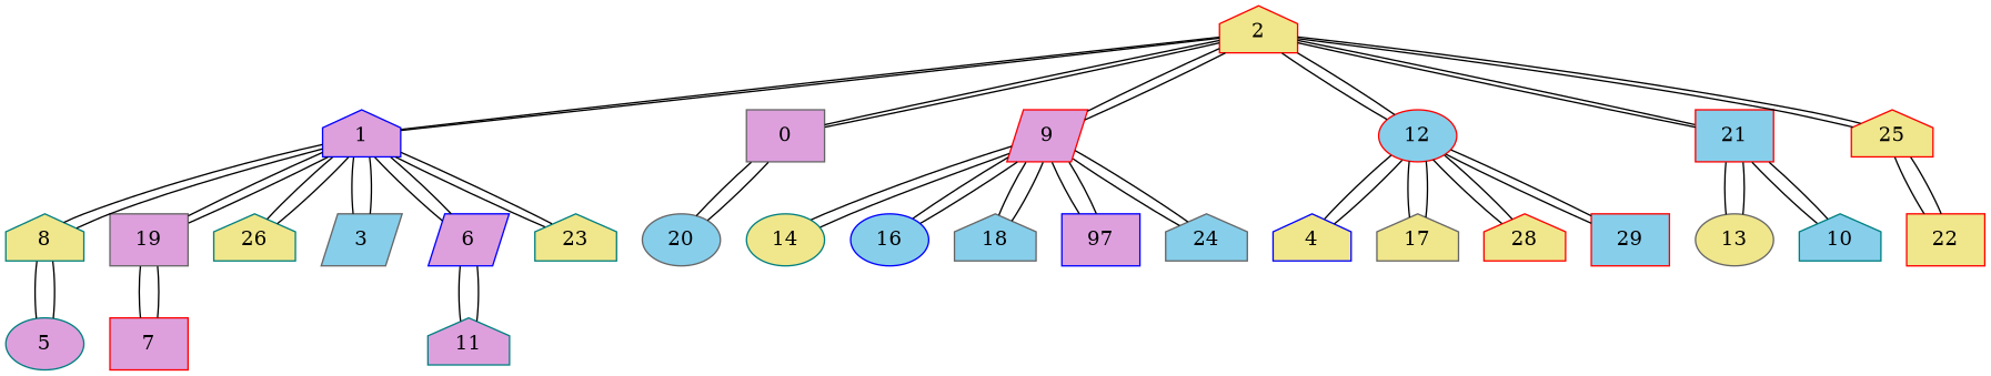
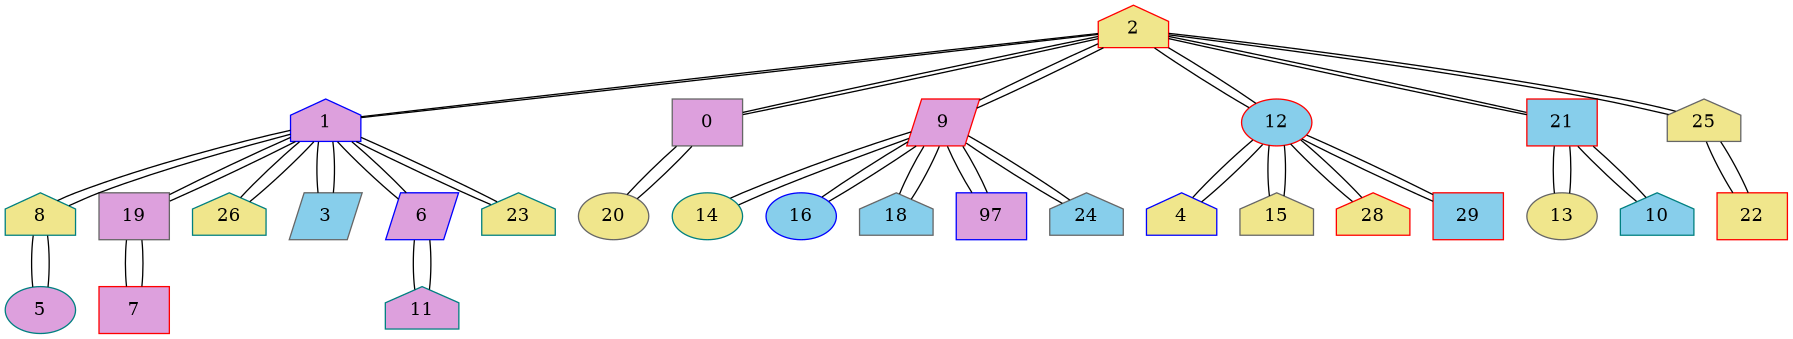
  graph {
    node [color=gray40 fillcolor=khaki shape=house style=filled]
    n1 [color=red label=2]
    n2 [color=blue fillcolor=plum label=1]
    n3 [fillcolor=plum label=0 shape=box]
    n4 [color=red fillcolor=plum label=9 shape=parallelogram]
    n5 [color=red fillcolor=skyblue label=12 shape=ellipse]
    n6 [color=red fillcolor=skyblue label=21 shape=box]
-   n7 [color=red label=25]
+   n7 [label=25]
    n8 [color=teal label=8]
    n9 [fillcolor=plum label=19 shape=box]
    n10 [color=teal label=26]
    n11 [fillcolor=skyblue label=3 shape=parallelogram]
    n12 [color=blue fillcolor=plum label=6 shape=parallelogram]
    n13 [color=teal label=23]
-   n14 [fillcolor=skyblue label=20 shape=ellipse]
+   n14 [label=20 shape=ellipse]
    n15 [color=teal label=14 shape=ellipse]
    n16 [color=blue fillcolor=skyblue label=16 shape=ellipse]
    n17 [fillcolor=skyblue label=18]
    n18 [color=blue fillcolor=plum label=97 shape=box]
    n19 [fillcolor=skyblue label=24]
    n20 [color=blue label=4]
-   n21 [label=17]
+   n21 [label=15]
    n22 [color=red label=28]
    n23 [color=red fillcolor=skyblue label=29 shape=box]
    n24 [label=13 shape=ellipse]
    n25 [color=teal fillcolor=skyblue label=10]
    n26 [color=red label=22 shape=box]
    n27 [color=teal fillcolor=plum label=5 shape=ellipse]
    n28 [color=red fillcolor=plum label=7 shape=box]
    n29 [color=teal fillcolor=plum label=11]
    n1 -- n2
    n1 -- n3
    n1 -- n4
    n1 -- n5
    n1 -- n6
    n1 -- n7
    n2 -- n1
    n2 -- n8
    n2 -- n9
    n2 -- n10
    n2 -- n11
    n2 -- n12
    n2 -- n13
    n3 -- n1
    n3 -- n14
    n4 -- n1
    n4 -- n15
    n4 -- n16
    n4 -- n17
    n4 -- n18
    n4 -- n19
    n5 -- n1
    n5 -- n20
    n5 -- n21
    n5 -- n22
    n5 -- n23
    n6 -- n1
    n6 -- n24
    n6 -- n25
    n7 -- n1
    n7 -- n26
    n8 -- n2
    n8 -- n27
    n9 -- n2
    n9 -- n28
    n10 -- n2
    n11 -- n2
    n12 -- n2
    n12 -- n29
    n13 -- n2
    n14 -- n3
    n15 -- n4
    n16 -- n4
    n17 -- n4
    n18 -- n4
    n19 -- n4
    n20 -- n5
    n21 -- n5
    n22 -- n5
    n23 -- n5
    n24 -- n6
    n25 -- n6
    n26 -- n7
    n27 -- n8
    n28 -- n9
    n29 -- n12
  }
